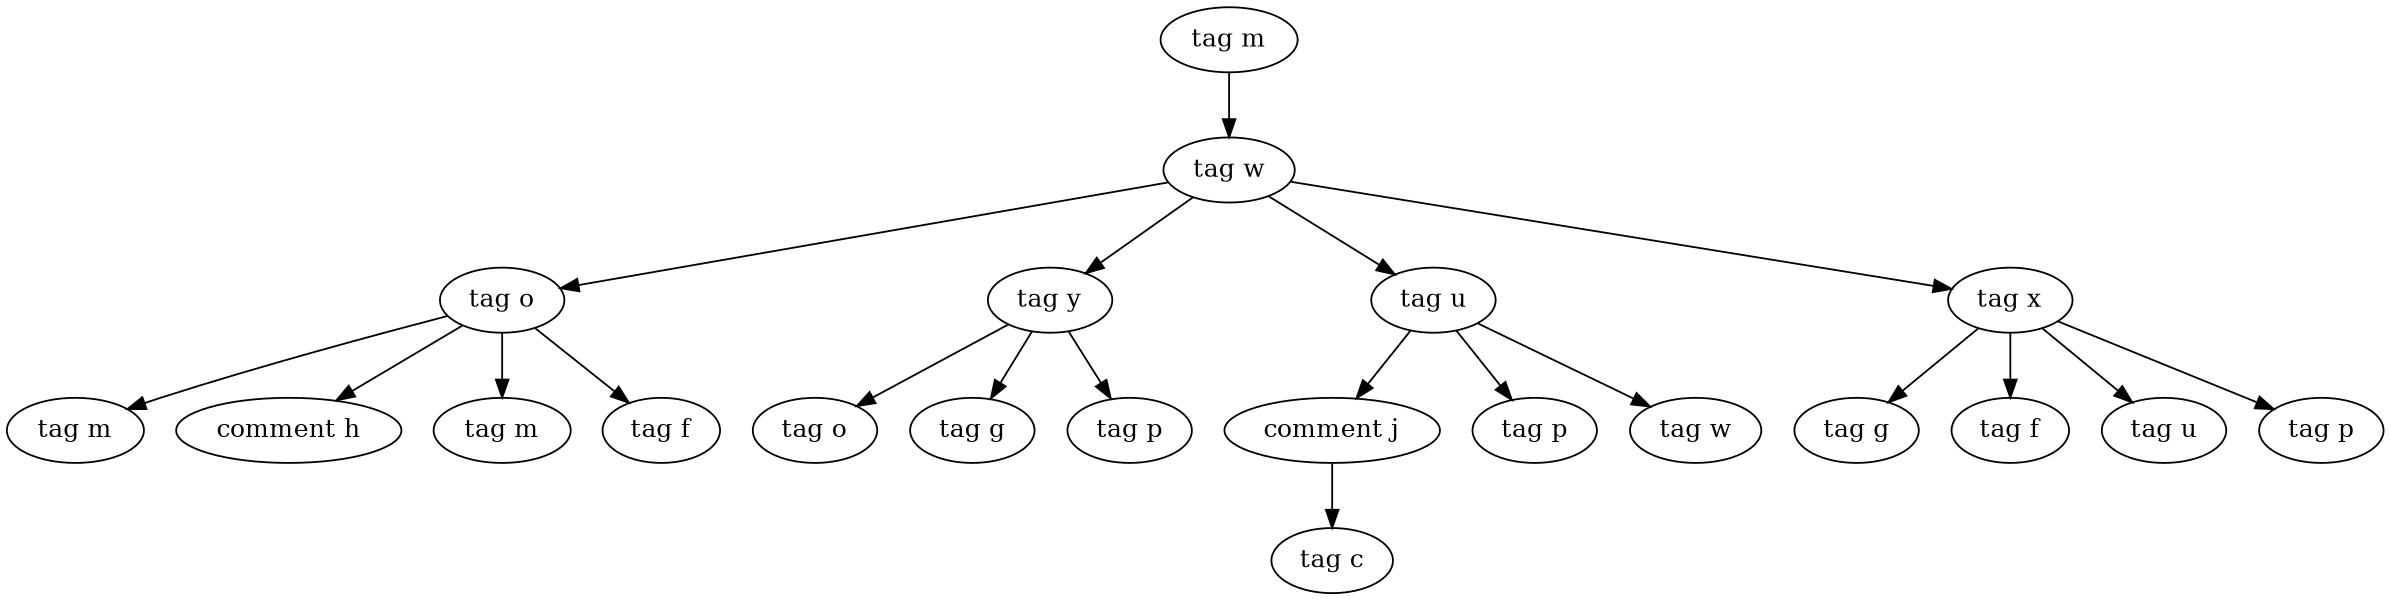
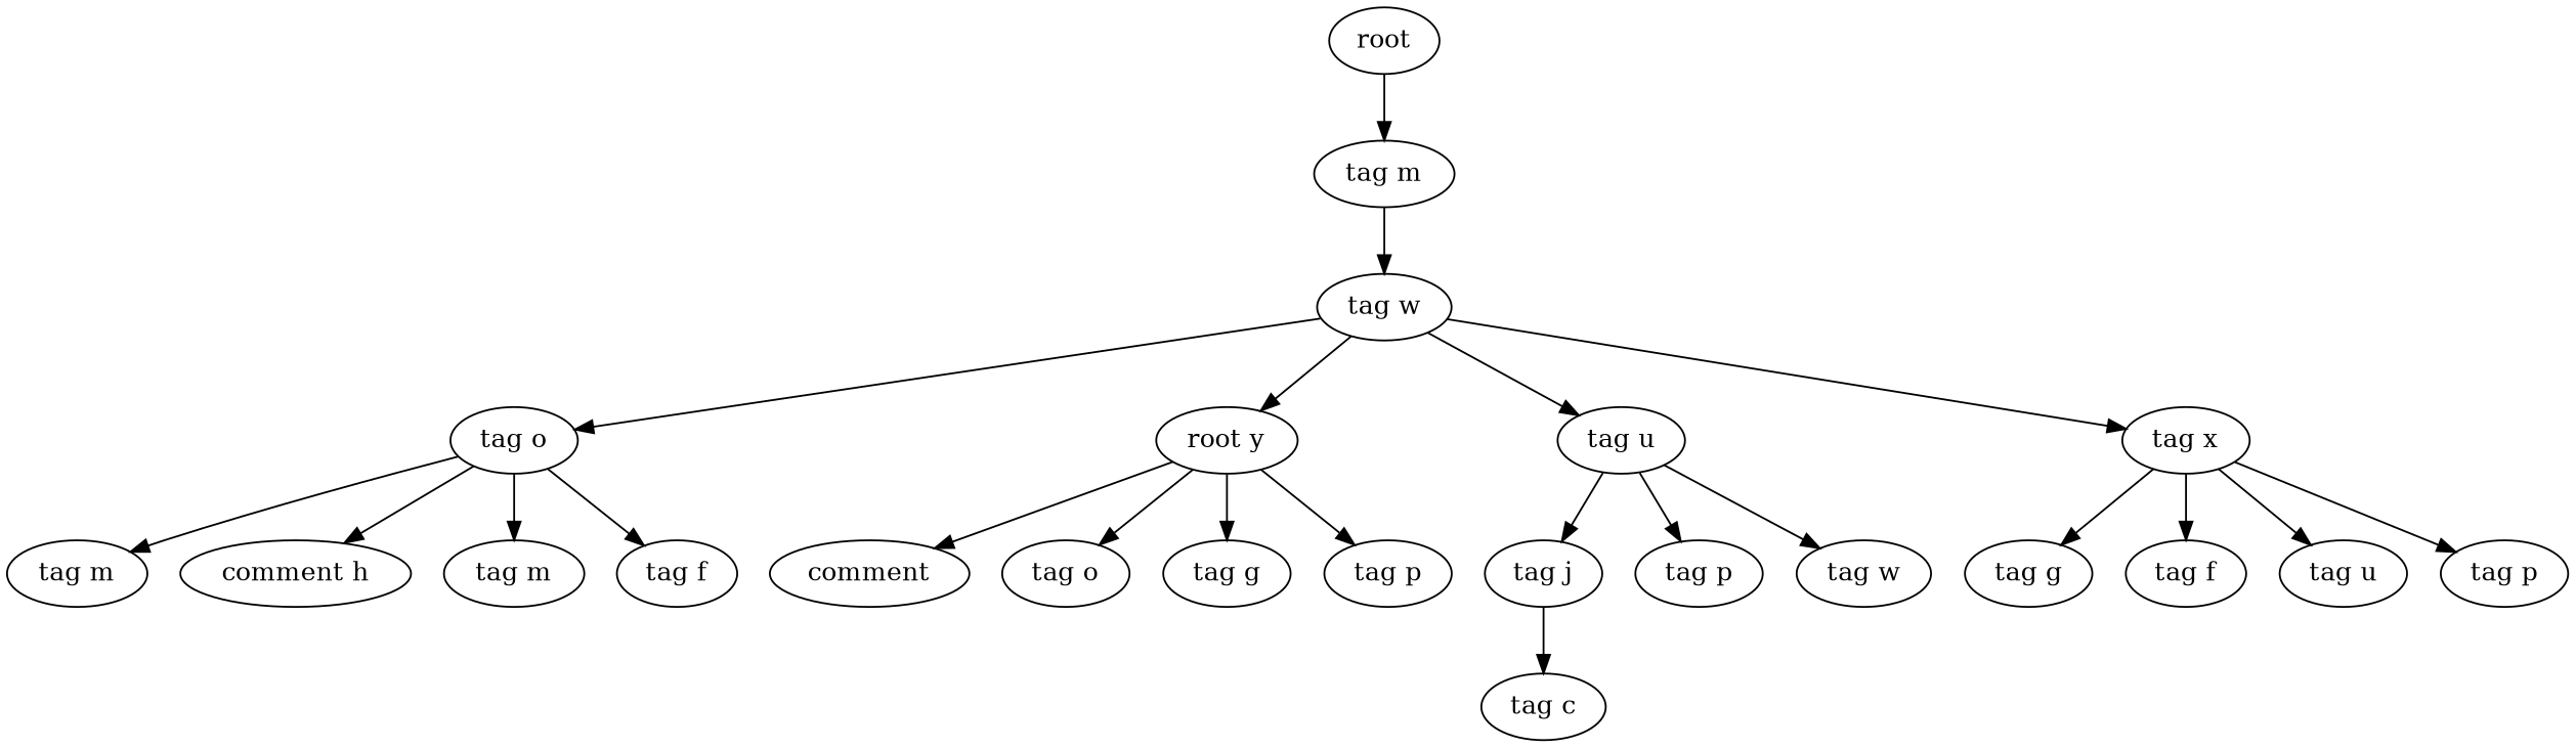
  digraph {
+   n1 [label=root]
    n2 [label="tag m"]
    n3 [label="tag w"]
    n4 [label="tag o"]
-   n5 [label="tag y"]
+   n5 [label="root y"]
    n6 [label="tag u"]
    n7 [label="tag x"]
    n8 [label="tag m"]
    n9 [label="comment h"]
    n10 [label="tag m"]
    n11 [label="tag f"]
+   n12 [label=comment]
    n13 [label="tag o"]
    n14 [label="tag g"]
    n15 [label="tag p"]
-   n16 [label="comment j"]
+   n16 [label="tag j"]
    n17 [label="tag p"]
    n18 [label="tag w"]
    n19 [label="tag g"]
    n20 [label="tag f"]
    n21 [label="tag u"]
    n22 [label="tag p"]
    n23 [label="tag c"]
+   n1 -> n2
    n2 -> n3
    n3 -> n4
    n3 -> n5
    n3 -> n6
    n3 -> n7
    n4 -> n8
    n4 -> n9
    n4 -> n10
    n4 -> n11
+   n5 -> n12
    n5 -> n13
    n5 -> n14
    n5 -> n15
    n6 -> n16
    n6 -> n17
    n6 -> n18
    n7 -> n19
    n7 -> n20
    n7 -> n21
    n7 -> n22
    n16 -> n23
  }
